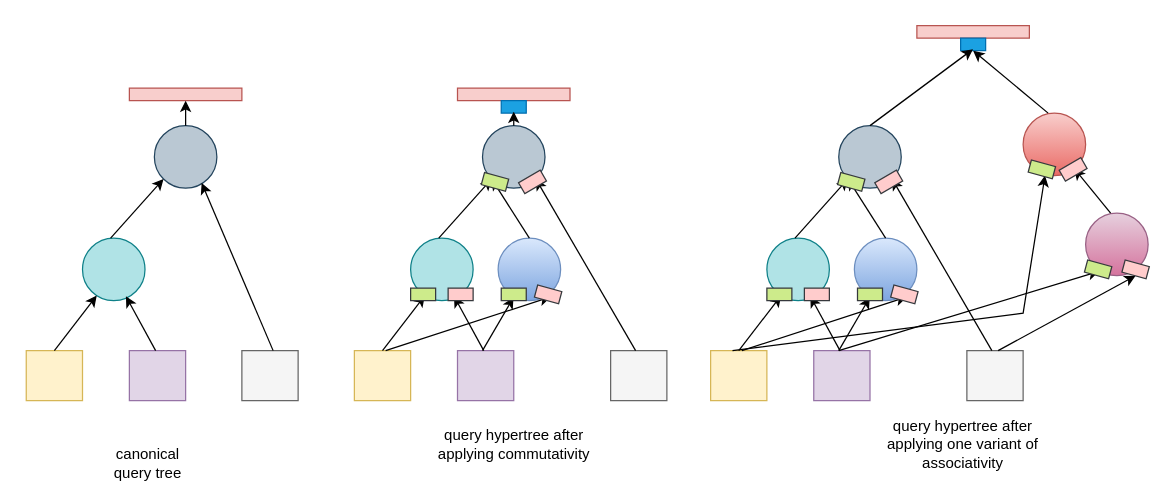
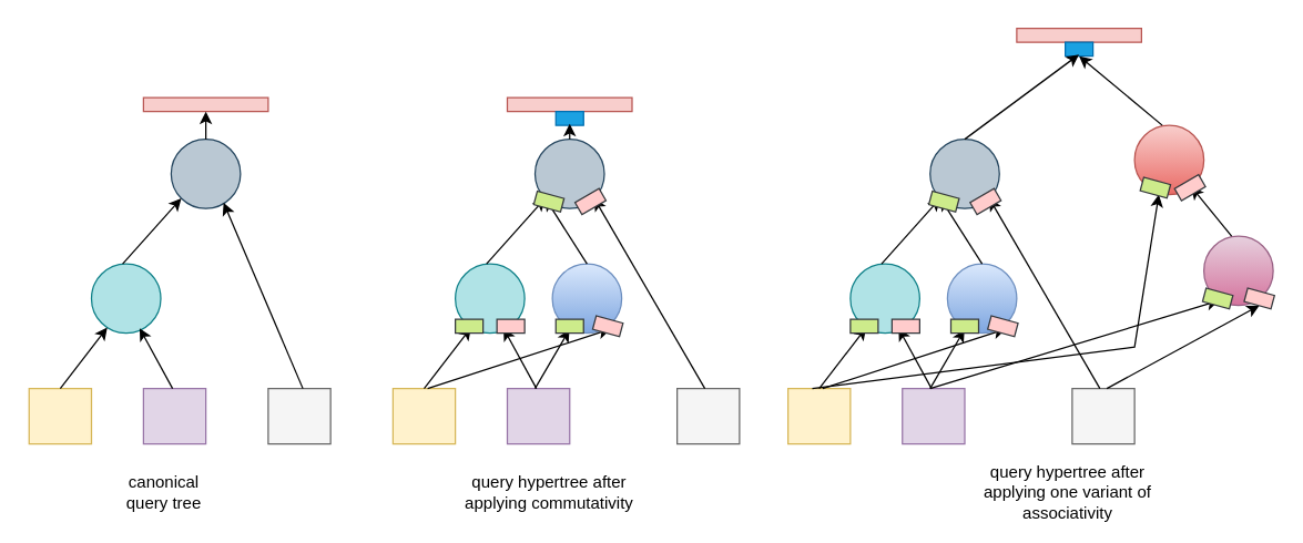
  <mxCell id="0" />
  <mxCell id="1" parent="0" />
  <mxCell id="2" value="" style="rounded=0;whiteSpace=wrap;html=1;fillColor=#f8cecc;strokeColor=#b85450;" vertex="1" parent="1"><mxGeometry x="103" y="70" width="90" height="10" as="geometry" /></mxCell>
  <mxCell id="3" value="" style="ellipse;whiteSpace=wrap;html=1;aspect=fixed;fillColor=#b0e3e6;strokeColor=#0e8088;" vertex="1" parent="1"><mxGeometry x="65.5" y="190" width="50" height="50" as="geometry" /></mxCell>
  <mxCell id="4" value="" style="rounded=0;whiteSpace=wrap;html=1;fillColor=#fff2cc;strokeColor=#d6b656;" vertex="1" parent="1"><mxGeometry x="20.5" y="280" width="45" height="40" as="geometry" /></mxCell>
  <mxCell id="5" value="" style="rounded=0;whiteSpace=wrap;html=1;fillColor=#e1d5e7;strokeColor=#9673a6;" vertex="1" parent="1"><mxGeometry x="103" y="280" width="45" height="40" as="geometry" /></mxCell>
- <mxCell id="6" value="canonical query tree" style="text;html=1;align=center;verticalAlign=middle;whiteSpace=wrap;rounded=0;" vertex="1" parent="1"><mxGeometry x="88" y="355" width="60" height="30" as="geometry" /></mxCell>
- <mxCell id="7" value="query hypertree after applying commutativity" style="text;html=1;align=center;verticalAlign=middle;whiteSpace=wrap;rounded=0;" vertex="1" parent="1"><mxGeometry x="346.75" y="340" width="127.5" height="30" as="geometry" /></mxCell>
+ <mxCell id="6" value="canonical query tree" style="text;html=1;align=center;verticalAlign=middle;whiteSpace=wrap;rounded=0;" vertex="1" parent="1"><mxGeometry x="88" y="340" width="60" height="30" as="geometry" /></mxCell>
+ <mxCell id="7" value="query hypertree after applying commutativity" style="text;html=1;align=center;verticalAlign=middle;whiteSpace=wrap;rounded=0;" vertex="1" parent="1"><mxGeometry x="331.75" y="340" width="127.5" height="30" as="geometry" /></mxCell>
  <mxCell id="8" value="" style="ellipse;whiteSpace=wrap;html=1;aspect=fixed;fillColor=#bac8d3;strokeColor=#23445d;" vertex="1" parent="1"><mxGeometry x="123" y="100" width="50" height="50" as="geometry" /></mxCell>
  <mxCell id="9" value="" style="rounded=0;whiteSpace=wrap;html=1;fillColor=#f5f5f5;strokeColor=#666666;fontColor=#333333;" vertex="1" parent="1"><mxGeometry x="193" y="280" width="45" height="40" as="geometry" /></mxCell>
  <mxCell id="10" value="" style="endArrow=classic;html=1;rounded=0;entryX=0.228;entryY=0.919;entryDx=0;entryDy=0;entryPerimeter=0;exitX=0.5;exitY=0;exitDx=0;exitDy=0;" edge="1" parent="1" source="4" target="3"><mxGeometry width="50" height="50" relative="1" as="geometry"><mxPoint x="38" y="280" as="sourcePoint" /><mxPoint x="88" y="230" as="targetPoint" /></mxGeometry></mxCell>
  <mxCell id="11" value="" style="endArrow=classic;html=1;rounded=0;entryX=0.695;entryY=0.929;entryDx=0;entryDy=0;entryPerimeter=0;exitX=0.5;exitY=0;exitDx=0;exitDy=0;" edge="1" parent="1" target="3"><mxGeometry width="50" height="50" relative="1" as="geometry"><mxPoint x="124" y="280" as="sourcePoint" /><mxPoint x="158" y="236" as="targetPoint" /></mxGeometry></mxCell>
  <mxCell id="12" value="" style="endArrow=classic;html=1;rounded=0;entryX=0;entryY=1;entryDx=0;entryDy=0;exitX=0.5;exitY=0;exitDx=0;exitDy=0;" edge="1" parent="1" target="8"><mxGeometry width="50" height="50" relative="1" as="geometry"><mxPoint x="88" y="190" as="sourcePoint" /><mxPoint x="122" y="146" as="targetPoint" /></mxGeometry></mxCell>
  <mxCell id="13" value="" style="endArrow=classic;html=1;rounded=0;entryX=0.756;entryY=0.917;entryDx=0;entryDy=0;entryPerimeter=0;exitX=0.5;exitY=0;exitDx=0;exitDy=0;" edge="1" parent="1" target="8"><mxGeometry width="50" height="50" relative="1" as="geometry"><mxPoint x="218" y="280" as="sourcePoint" /><mxPoint x="252" y="236" as="targetPoint" /></mxGeometry></mxCell>
  <mxCell id="14" value="" style="endArrow=classic;html=1;rounded=0;entryX=0.5;entryY=1;entryDx=0;entryDy=0;exitX=0.5;exitY=0;exitDx=0;exitDy=0;" edge="1" parent="1" target="2"><mxGeometry width="50" height="50" relative="1" as="geometry"><mxPoint x="148" y="100" as="sourcePoint" /><mxPoint x="182" y="56" as="targetPoint" /></mxGeometry></mxCell>
  <mxCell id="15" value="" style="rounded=0;whiteSpace=wrap;html=1;fillColor=#f8cecc;strokeColor=#b85450;" vertex="1" parent="1"><mxGeometry x="365.5" y="70" width="90" height="10" as="geometry" /></mxCell>
  <mxCell id="16" value="" style="ellipse;whiteSpace=wrap;html=1;aspect=fixed;fillColor=#b0e3e6;strokeColor=#0e8088;" vertex="1" parent="1"><mxGeometry x="328" y="190" width="50" height="50" as="geometry" /></mxCell>
  <mxCell id="17" value="" style="rounded=0;whiteSpace=wrap;html=1;fillColor=#fff2cc;strokeColor=#d6b656;" vertex="1" parent="1"><mxGeometry x="283" y="280" width="45" height="40" as="geometry" /></mxCell>
  <mxCell id="18" value="" style="rounded=0;whiteSpace=wrap;html=1;fillColor=#e1d5e7;strokeColor=#9673a6;" vertex="1" parent="1"><mxGeometry x="365.5" y="280" width="45" height="40" as="geometry" /></mxCell>
  <mxCell id="19" value="" style="ellipse;whiteSpace=wrap;html=1;aspect=fixed;fillColor=#bac8d3;strokeColor=#23445d;" vertex="1" parent="1"><mxGeometry x="385.5" y="100" width="50" height="50" as="geometry" /></mxCell>
  <mxCell id="20" value="" style="rounded=0;whiteSpace=wrap;html=1;fillColor=#f5f5f5;strokeColor=#666666;fontColor=#333333;" vertex="1" parent="1"><mxGeometry x="488" y="280" width="45" height="40" as="geometry" /></mxCell>
  <mxCell id="21" value="" style="endArrow=classic;html=1;rounded=0;entryX=0.228;entryY=0.919;entryDx=0;entryDy=0;entryPerimeter=0;exitX=0.5;exitY=0;exitDx=0;exitDy=0;" edge="1" parent="1" source="17" target="16"><mxGeometry width="50" height="50" relative="1" as="geometry"><mxPoint x="300.5" y="280" as="sourcePoint" /><mxPoint x="350.5" y="230" as="targetPoint" /></mxGeometry></mxCell>
  <mxCell id="22" value="" style="endArrow=classic;html=1;rounded=0;entryX=0.695;entryY=0.929;entryDx=0;entryDy=0;entryPerimeter=0;exitX=0.5;exitY=0;exitDx=0;exitDy=0;" edge="1" parent="1" target="16"><mxGeometry width="50" height="50" relative="1" as="geometry"><mxPoint x="386.5" y="280" as="sourcePoint" /><mxPoint x="420.5" y="236" as="targetPoint" /></mxGeometry></mxCell>
  <mxCell id="23" value="" style="endArrow=classic;html=1;rounded=0;entryX=0;entryY=1;entryDx=0;entryDy=0;exitX=0.5;exitY=0;exitDx=0;exitDy=0;" edge="1" parent="1" target="19"><mxGeometry width="50" height="50" relative="1" as="geometry"><mxPoint x="350.5" y="190" as="sourcePoint" /><mxPoint x="384.5" y="146" as="targetPoint" /></mxGeometry></mxCell>
  <mxCell id="24" value="" style="ellipse;whiteSpace=wrap;html=1;aspect=fixed;fillColor=#dae8fc;strokeColor=#6c8ebf;gradientColor=#7ea6e0;" vertex="1" parent="1"><mxGeometry x="398" y="190" width="50" height="50" as="geometry" /></mxCell>
  <mxCell id="25" value="" style="endArrow=classic;html=1;rounded=0;entryX=1;entryY=1;entryDx=0;entryDy=0;" edge="1" parent="1" target="19"><mxGeometry width="50" height="50" relative="1" as="geometry"><mxPoint x="508" y="280" as="sourcePoint" /><mxPoint x="558" y="230" as="targetPoint" /></mxGeometry></mxCell>
  <mxCell id="26" value="" style="endArrow=classic;html=1;rounded=0;entryX=0;entryY=1;entryDx=0;entryDy=0;" edge="1" parent="1" target="19"><mxGeometry width="50" height="50" relative="1" as="geometry"><mxPoint x="423" y="190" as="sourcePoint" /><mxPoint x="473" y="140" as="targetPoint" /></mxGeometry></mxCell>
  <mxCell id="27" value="" style="endArrow=classic;html=1;rounded=0;entryX=0.246;entryY=0.948;entryDx=0;entryDy=0;entryPerimeter=0;" edge="1" parent="1" target="24"><mxGeometry width="50" height="50" relative="1" as="geometry"><mxPoint x="385.5" y="280" as="sourcePoint" /><mxPoint x="435.5" y="230" as="targetPoint" /></mxGeometry></mxCell>
  <mxCell id="28" value="" style="endArrow=classic;html=1;rounded=0;entryX=0.84;entryY=0.942;entryDx=0;entryDy=0;entryPerimeter=0;" edge="1" parent="1" target="24"><mxGeometry width="50" height="50" relative="1" as="geometry"><mxPoint x="308" y="280" as="sourcePoint" /><mxPoint x="358" y="230" as="targetPoint" /></mxGeometry></mxCell>
  <mxCell id="29" value="" style="rounded=0;whiteSpace=wrap;html=1;fillColor=#cdeb8b;strokeColor=#36393d;" vertex="1" parent="1"><mxGeometry x="328" y="230" width="20" height="10" as="geometry" /></mxCell>
  <mxCell id="30" value="" style="rounded=0;whiteSpace=wrap;html=1;fillColor=#cdeb8b;strokeColor=#36393d;rotation=15;" vertex="1" parent="1"><mxGeometry x="385.5" y="140" width="20" height="10" as="geometry" /></mxCell>
  <mxCell id="31" value="" style="rounded=0;whiteSpace=wrap;html=1;fillColor=#cdeb8b;strokeColor=#36393d;" vertex="1" parent="1"><mxGeometry x="400.5" y="230" width="20" height="10" as="geometry" /></mxCell>
  <mxCell id="32" value="" style="rounded=0;whiteSpace=wrap;html=1;fillColor=#1ba1e2;strokeColor=#006EAF;rotation=0;fontColor=#ffffff;" vertex="1" parent="1"><mxGeometry x="400.5" y="80" width="20" height="10" as="geometry" /></mxCell>
  <mxCell id="33" value="" style="endArrow=classic;html=1;rounded=0;entryX=0.498;entryY=0.881;entryDx=0;entryDy=0;entryPerimeter=0;" edge="1" parent="1" target="32"><mxGeometry width="50" height="50" relative="1" as="geometry"><mxPoint x="410.5" y="100" as="sourcePoint" /><mxPoint x="460.5" y="50" as="targetPoint" /></mxGeometry></mxCell>
  <mxCell id="34" value="" style="rounded=0;whiteSpace=wrap;html=1;fillColor=#ffcccc;strokeColor=#36393d;rotation=-30;" vertex="1" parent="1"><mxGeometry x="415.5" y="140" width="20" height="10" as="geometry" /></mxCell>
  <mxCell id="35" value="" style="rounded=0;whiteSpace=wrap;html=1;fillColor=#ffcccc;strokeColor=#36393d;rotation=0;" vertex="1" parent="1"><mxGeometry x="358" y="230" width="20" height="10" as="geometry" /></mxCell>
  <mxCell id="36" value="" style="rounded=0;whiteSpace=wrap;html=1;fillColor=#ffcccc;strokeColor=#36393d;rotation=15;" vertex="1" parent="1"><mxGeometry x="428" y="230" width="20" height="10" as="geometry" /></mxCell>
  <mxCell id="37" value="" style="rounded=0;whiteSpace=wrap;html=1;fillColor=#f8cecc;strokeColor=#b85450;" vertex="1" parent="1"><mxGeometry x="733" y="20" width="90" height="10" as="geometry" /></mxCell>
  <mxCell id="38" value="" style="ellipse;whiteSpace=wrap;html=1;aspect=fixed;fillColor=#b0e3e6;strokeColor=#0e8088;" vertex="1" parent="1"><mxGeometry x="613" y="190" width="50" height="50" as="geometry" /></mxCell>
  <mxCell id="39" value="" style="rounded=0;whiteSpace=wrap;html=1;fillColor=#fff2cc;strokeColor=#d6b656;" vertex="1" parent="1"><mxGeometry x="568" y="280" width="45" height="40" as="geometry" /></mxCell>
  <mxCell id="40" value="" style="rounded=0;whiteSpace=wrap;html=1;fillColor=#e1d5e7;strokeColor=#9673a6;" vertex="1" parent="1"><mxGeometry x="650.5" y="280" width="45" height="40" as="geometry" /></mxCell>
  <mxCell id="41" value="" style="ellipse;whiteSpace=wrap;html=1;aspect=fixed;fillColor=#bac8d3;strokeColor=#23445d;" vertex="1" parent="1"><mxGeometry x="670.5" y="100" width="50" height="50" as="geometry" /></mxCell>
  <mxCell id="42" value="" style="rounded=0;whiteSpace=wrap;html=1;fillColor=#f5f5f5;strokeColor=#666666;fontColor=#333333;" vertex="1" parent="1"><mxGeometry x="773" y="280" width="45" height="40" as="geometry" /></mxCell>
  <mxCell id="43" value="" style="endArrow=classic;html=1;rounded=0;entryX=0.228;entryY=0.919;entryDx=0;entryDy=0;entryPerimeter=0;exitX=0.5;exitY=0;exitDx=0;exitDy=0;" edge="1" parent="1" source="39" target="38"><mxGeometry width="50" height="50" relative="1" as="geometry"><mxPoint x="585.5" y="280" as="sourcePoint" /><mxPoint x="635.5" y="230" as="targetPoint" /></mxGeometry></mxCell>
  <mxCell id="44" value="" style="endArrow=classic;html=1;rounded=0;entryX=0.695;entryY=0.929;entryDx=0;entryDy=0;entryPerimeter=0;exitX=0.5;exitY=0;exitDx=0;exitDy=0;" edge="1" parent="1" target="38"><mxGeometry width="50" height="50" relative="1" as="geometry"><mxPoint x="671.5" y="280" as="sourcePoint" /><mxPoint x="705.5" y="236" as="targetPoint" /></mxGeometry></mxCell>
  <mxCell id="45" value="" style="endArrow=classic;html=1;rounded=0;entryX=0;entryY=1;entryDx=0;entryDy=0;exitX=0.5;exitY=0;exitDx=0;exitDy=0;" edge="1" parent="1" target="41"><mxGeometry width="50" height="50" relative="1" as="geometry"><mxPoint x="635.5" y="190" as="sourcePoint" /><mxPoint x="669.5" y="146" as="targetPoint" /></mxGeometry></mxCell>
  <mxCell id="46" value="" style="ellipse;whiteSpace=wrap;html=1;aspect=fixed;fillColor=#dae8fc;strokeColor=#6c8ebf;gradientColor=#7ea6e0;" vertex="1" parent="1"><mxGeometry x="683" y="190" width="50" height="50" as="geometry" /></mxCell>
  <mxCell id="47" value="" style="endArrow=classic;html=1;rounded=0;entryX=1;entryY=1;entryDx=0;entryDy=0;" edge="1" parent="1" target="41"><mxGeometry width="50" height="50" relative="1" as="geometry"><mxPoint x="793" y="280" as="sourcePoint" /><mxPoint x="843" y="230" as="targetPoint" /></mxGeometry></mxCell>
  <mxCell id="48" value="" style="endArrow=classic;html=1;rounded=0;entryX=0;entryY=1;entryDx=0;entryDy=0;" edge="1" parent="1" target="41"><mxGeometry width="50" height="50" relative="1" as="geometry"><mxPoint x="708" y="190" as="sourcePoint" /><mxPoint x="758" y="140" as="targetPoint" /></mxGeometry></mxCell>
  <mxCell id="49" value="" style="endArrow=classic;html=1;rounded=0;entryX=0.246;entryY=0.948;entryDx=0;entryDy=0;entryPerimeter=0;" edge="1" parent="1" target="46"><mxGeometry width="50" height="50" relative="1" as="geometry"><mxPoint x="670.5" y="280" as="sourcePoint" /><mxPoint x="720.5" y="230" as="targetPoint" /></mxGeometry></mxCell>
  <mxCell id="50" value="" style="endArrow=classic;html=1;rounded=0;entryX=0.84;entryY=0.942;entryDx=0;entryDy=0;entryPerimeter=0;" edge="1" parent="1" target="46"><mxGeometry width="50" height="50" relative="1" as="geometry"><mxPoint x="593" y="280" as="sourcePoint" /><mxPoint x="643" y="230" as="targetPoint" /></mxGeometry></mxCell>
  <mxCell id="51" value="" style="rounded=0;whiteSpace=wrap;html=1;fillColor=#cdeb8b;strokeColor=#36393d;" vertex="1" parent="1"><mxGeometry x="613" y="230" width="20" height="10" as="geometry" /></mxCell>
  <mxCell id="52" value="" style="rounded=0;whiteSpace=wrap;html=1;fillColor=#cdeb8b;strokeColor=#36393d;rotation=15;" vertex="1" parent="1"><mxGeometry x="670.5" y="140" width="20" height="10" as="geometry" /></mxCell>
  <mxCell id="53" value="" style="rounded=0;whiteSpace=wrap;html=1;fillColor=#cdeb8b;strokeColor=#36393d;" vertex="1" parent="1"><mxGeometry x="685.5" y="230" width="20" height="10" as="geometry" /></mxCell>
  <mxCell id="54" value="" style="rounded=0;whiteSpace=wrap;html=1;fillColor=#1ba1e2;strokeColor=#006EAF;rotation=0;fontColor=#ffffff;" vertex="1" parent="1"><mxGeometry x="768" y="30" width="20" height="10" as="geometry" /></mxCell>
  <mxCell id="55" value="" style="endArrow=classic;html=1;rounded=0;entryX=0.498;entryY=0.881;entryDx=0;entryDy=0;entryPerimeter=0;" edge="1" parent="1" target="54"><mxGeometry width="50" height="50" relative="1" as="geometry"><mxPoint x="695.5" y="100" as="sourcePoint" /><mxPoint x="745.5" y="50" as="targetPoint" /></mxGeometry></mxCell>
  <mxCell id="56" value="" style="rounded=0;whiteSpace=wrap;html=1;fillColor=#ffcccc;strokeColor=#36393d;rotation=-30;" vertex="1" parent="1"><mxGeometry x="700.5" y="140" width="20" height="10" as="geometry" /></mxCell>
  <mxCell id="57" value="" style="rounded=0;whiteSpace=wrap;html=1;fillColor=#ffcccc;strokeColor=#36393d;rotation=0;" vertex="1" parent="1"><mxGeometry x="643" y="230" width="20" height="10" as="geometry" /></mxCell>
  <mxCell id="58" value="" style="rounded=0;whiteSpace=wrap;html=1;fillColor=#ffcccc;strokeColor=#36393d;rotation=15;" vertex="1" parent="1"><mxGeometry x="713" y="230" width="20" height="10" as="geometry" /></mxCell>
  <mxCell id="59" value="" style="ellipse;whiteSpace=wrap;html=1;aspect=fixed;fillColor=#f8cecc;strokeColor=#b85450;gradientColor=#ea6b66;" vertex="1" parent="1"><mxGeometry x="818" y="90" width="50" height="50" as="geometry" /></mxCell>
  <mxCell id="60" value="" style="ellipse;whiteSpace=wrap;html=1;aspect=fixed;fillColor=#e6d0de;strokeColor=#996185;gradientColor=#d5739d;" vertex="1" parent="1"><mxGeometry x="868" y="170" width="50" height="50" as="geometry" /></mxCell>
  <mxCell id="61" value="" style="endArrow=classic;html=1;rounded=0;entryX=0.8;entryY=1;entryDx=0;entryDy=0;entryPerimeter=0;" edge="1" parent="1" target="60"><mxGeometry width="50" height="50" relative="1" as="geometry"><mxPoint x="798" y="280" as="sourcePoint" /><mxPoint x="848" y="230" as="targetPoint" /></mxGeometry></mxCell>
  <mxCell id="62" value="" style="endArrow=classic;html=1;rounded=0;entryX=0.216;entryY=0.932;entryDx=0;entryDy=0;entryPerimeter=0;" edge="1" parent="1" target="60"><mxGeometry width="50" height="50" relative="1" as="geometry"><mxPoint x="670.5" y="280" as="sourcePoint" /><mxPoint x="720.5" y="230" as="targetPoint" /></mxGeometry></mxCell>
  <mxCell id="63" value="" style="endArrow=classic;html=1;rounded=0;" edge="1" parent="1" target="59"><mxGeometry width="50" height="50" relative="1" as="geometry"><mxPoint x="888" y="170" as="sourcePoint" /><mxPoint x="938" y="120" as="targetPoint" /></mxGeometry></mxCell>
  <mxCell id="64" value="" style="endArrow=classic;html=1;rounded=0;" edge="1" parent="1"><mxGeometry width="50" height="50" relative="1" as="geometry"><mxPoint x="585.5" y="280" as="sourcePoint" /><mxPoint x="835.5" y="140" as="targetPoint" /><Array as="points"><mxPoint x="818" y="250" /></Array></mxGeometry></mxCell>
  <mxCell id="65" value="" style="endArrow=classic;html=1;rounded=0;entryX=0.5;entryY=1;entryDx=0;entryDy=0;" edge="1" parent="1" target="54"><mxGeometry width="50" height="50" relative="1" as="geometry"><mxPoint x="838" y="90" as="sourcePoint" /><mxPoint x="888" y="40" as="targetPoint" /></mxGeometry></mxCell>
  <mxCell id="66" value="query hypertree after applying one variant of associativity" style="text;html=1;align=center;verticalAlign=middle;whiteSpace=wrap;rounded=0;" vertex="1" parent="1"><mxGeometry x="705.5" y="340" width="127.5" height="30" as="geometry" /></mxCell>
  <mxCell id="67" value="" style="rounded=0;whiteSpace=wrap;html=1;fillColor=#cdeb8b;strokeColor=#36393d;rotation=15;" vertex="1" parent="1"><mxGeometry x="823" y="130" width="20" height="10" as="geometry" /></mxCell>
  <mxCell id="68" value="" style="rounded=0;whiteSpace=wrap;html=1;fillColor=#cdeb8b;strokeColor=#36393d;rotation=15;" vertex="1" parent="1"><mxGeometry x="868" y="210" width="20" height="10" as="geometry" /></mxCell>
  <mxCell id="69" value="" style="rounded=0;whiteSpace=wrap;html=1;fillColor=#ffcccc;strokeColor=#36393d;rotation=-30;" vertex="1" parent="1"><mxGeometry x="848" y="130" width="20" height="10" as="geometry" /></mxCell>
  <mxCell id="70" value="" style="rounded=0;whiteSpace=wrap;html=1;fillColor=#ffcccc;strokeColor=#36393d;rotation=15;" vertex="1" parent="1"><mxGeometry x="898" y="210" width="20" height="10" as="geometry" /></mxCell>
